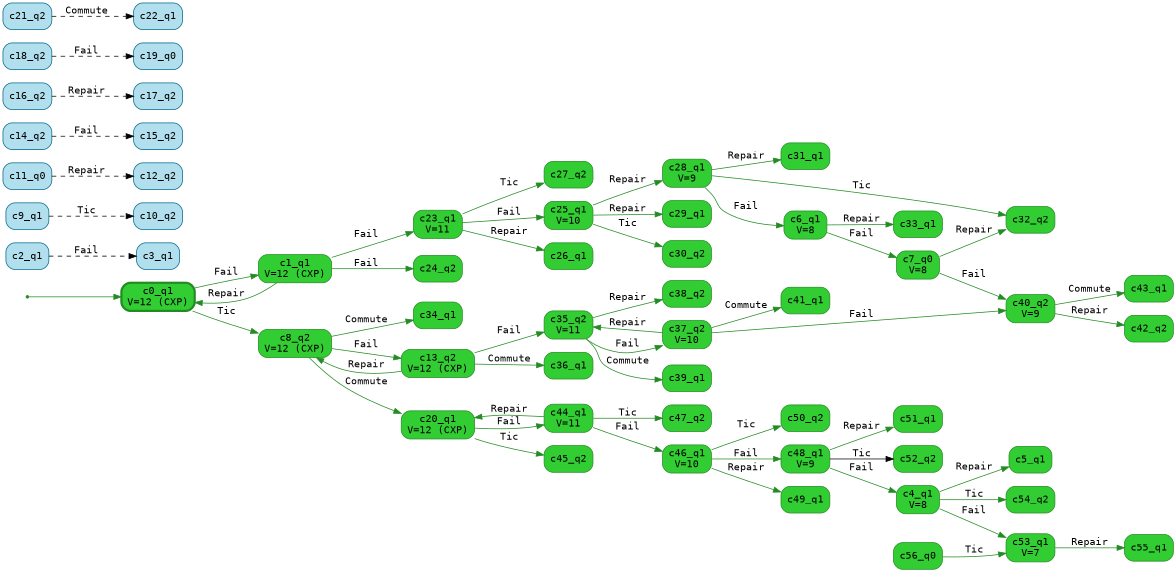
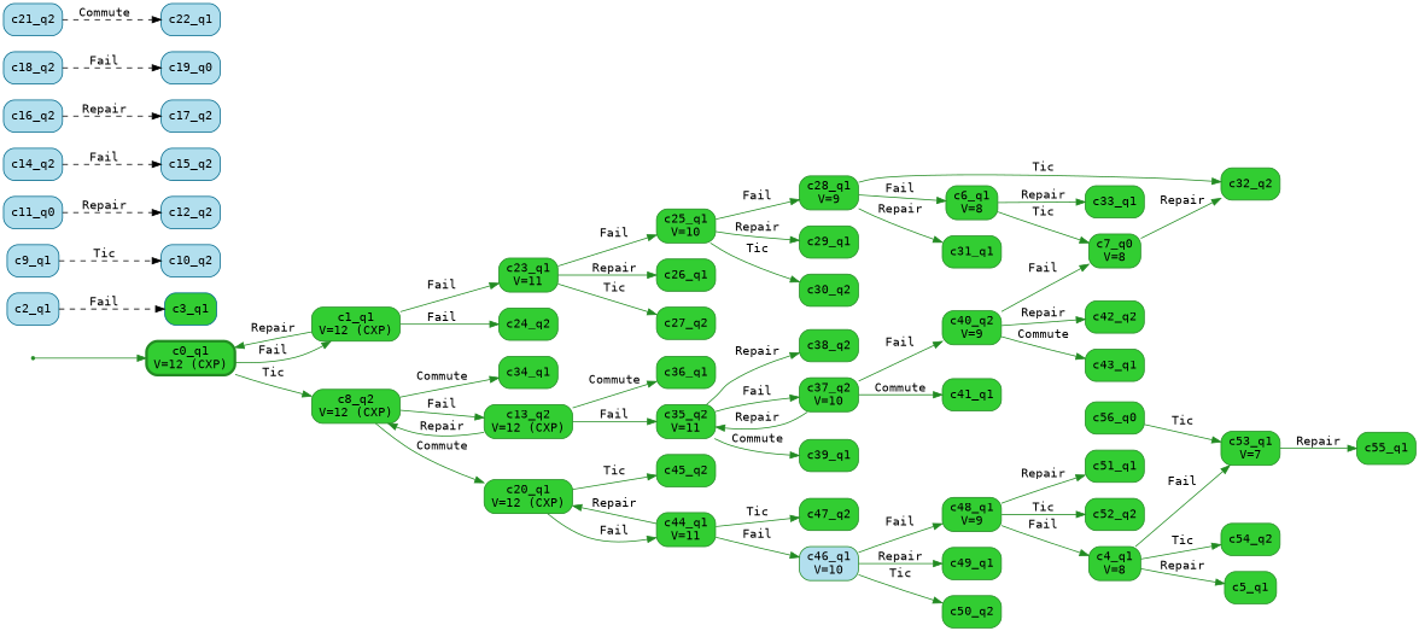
  digraph {
    fontname="DejaVu Sans Mono"
    rankdir=LR
    node [color=forestgreen fontname="DejaVu Sans Mono" shape=box fillcolor=limegreen style="rounded, filled"]
    edge [color=forestgreen fontname="DejaVu Sans Mono"]
    __invisible__ [shape=point fillcolor="" style=""]
    n2 [label="c0_q1\nV=12 (CXP)" penwidth=3]
    n3 [label="c1_q1\nV=12 (CXP)"]
    n4 [label="c8_q2\nV=12 (CXP)"]
    n5 [label="c23_q1\nV=11"]
    n6 [label=c24_q2]
    n7 [label="c13_q2\nV=12 (CXP)"]
    n8 [label="c20_q1\nV=12 (CXP)"]
    n9 [label=c34_q1]
    n10 [label="c25_q1\nV=10"]
    n11 [label=c26_q1]
    n12 [label=c27_q2]
    n13 [label="c28_q1\nV=9"]
    n14 [label=c29_q1]
    n15 [label=c30_q2]
    n16 [label="c6_q1\nV=8"]
    n17 [label=c32_q2]
    n18 [label=c31_q1]
    n19 [label="c7_q0\nV=8"]
    n20 [label=c33_q1]
    n21 [label="c35_q2\nV=11"]
    n22 [label=c36_q1]
    n23 [label="c44_q1\nV=11"]
    n24 [label=c45_q2]
    n25 [label="c37_q2\nV=10"]
    n26 [label=c38_q2]
    n27 [label=c39_q1]
    n28 [label="c40_q2\nV=9"]
    n29 [label=c41_q1]
    n30 [label=c42_q2]
    n31 [label=c43_q1]
-   n32 [label="c46_q1\nV=10"]
+   n32 [fillcolor=lightblue2 label="c46_q1\nV=10"]
    n33 [label=c47_q2]
    n34 [label="c48_q1\nV=9"]
    n35 [label=c49_q1]
    n36 [label=c50_q2]
    n37 [label="c4_q1\nV=8"]
    n38 [label=c51_q1]
    n39 [label=c52_q2]
    n40 [label=c5_q1]
    n41 [label="c53_q1\nV=7"]
    n42 [label=c54_q2]
    n43 [label=c55_q1]
    n44 [label=c56_q0]
    n45 [color=deepskyblue4 fillcolor=lightblue2 label=c2_q1]
-   n46 [color=deepskyblue4 fillcolor=lightblue2 label=c3_q1]
+   n46 [color=deepskyblue4 label=c3_q1]
    n47 [color=deepskyblue4 fillcolor=lightblue2 label=c9_q1]
    n48 [color=deepskyblue4 fillcolor=lightblue2 label=c10_q2]
    n49 [color=deepskyblue4 fillcolor=lightblue2 label=c11_q0]
    n50 [color=deepskyblue4 fillcolor=lightblue2 label=c12_q2]
    n51 [color=deepskyblue4 fillcolor=lightblue2 label=c14_q2]
    n52 [color=deepskyblue4 fillcolor=lightblue2 label=c15_q2]
    n53 [color=deepskyblue4 fillcolor=lightblue2 label=c16_q2]
    n54 [color=deepskyblue4 fillcolor=lightblue2 label=c17_q2]
    n55 [color=deepskyblue4 fillcolor=lightblue2 label=c18_q2]
    n56 [color=deepskyblue4 fillcolor=lightblue2 label=c19_q0]
    n57 [color=deepskyblue4 fillcolor=lightblue2 label=c21_q2]
    n58 [color=deepskyblue4 fillcolor=lightblue2 label=c22_q1]
    __invisible__ -> n2
    n2 -> n3 [label=Fail]
    n2 -> n4 [label=Tic]
    n3 -> n2 [label=Repair]
    n3 -> n5 [label=Fail]
    n3 -> n6 [label=Fail]
    n4 -> n7 [label=Fail]
    n4 -> n8 [label=Commute]
    n4 -> n9 [label=Commute]
    n5 -> n10 [label=Fail]
    n5 -> n11 [label=Repair]
    n5 -> n12 [label=Tic]
    n7 -> n4 [label=Repair]
    n7 -> n21 [label=Fail]
    n7 -> n22 [label=Commute]
    n8 -> n23 [label=Fail]
    n8 -> n24 [label=Tic]
-   n10 -> n13 [label=Repair]
+   n10 -> n13 [label=Fail]
    n10 -> n14 [label=Repair]
    n10 -> n15 [label=Tic]
    n13 -> n16 [label=Fail]
    n13 -> n17 [label=Tic]
    n13 -> n18 [label=Repair]
-   n16 -> n19 [label=Fail]
+   n16 -> n19 [label=Tic]
    n16 -> n20 [label=Repair]
    n19 -> n17 [label=Repair]
    n21 -> n25 [label=Fail]
    n21 -> n26 [label=Repair]
    n21 -> n27 [label=Commute]
    n23 -> n8 [label=Repair]
    n23 -> n32 [label=Fail]
    n23 -> n33 [label=Tic]
    n25 -> n21 [label=Repair]
    n25 -> n28 [label=Fail]
    n25 -> n29 [label=Commute]
-   n19 -> n28 [label=Fail]
+   n28 -> n19 [label=Fail]
    n28 -> n30 [label=Repair]
    n28 -> n31 [label=Commute]
    n32 -> n34 [label=Fail]
    n32 -> n35 [label=Repair]
    n32 -> n36 [label=Tic]
    n34 -> n37 [label=Fail]
    n34 -> n38 [label=Repair]
-   n34 -> n39 [color=black label=Tic]
+   n34 -> n39 [label=Tic]
    n37 -> n40 [label=Repair]
    n37 -> n41 [label=Fail]
    n37 -> n42 [label=Tic]
    n41 -> n43 [label=Repair]
    n44 -> n41 [label=Tic]
    n45 -> n46 [color=black label=Fail style=dashed]
    n47 -> n48 [color=black label=Tic style=dashed]
    n49 -> n50 [color=black label=Repair style=dashed]
    n51 -> n52 [color=black label=Fail style=dashed]
    n53 -> n54 [color=black label=Repair style=dashed]
    n55 -> n56 [color=black label=Fail style=dashed]
    n57 -> n58 [color=black label=Commute style=dashed]
  }
